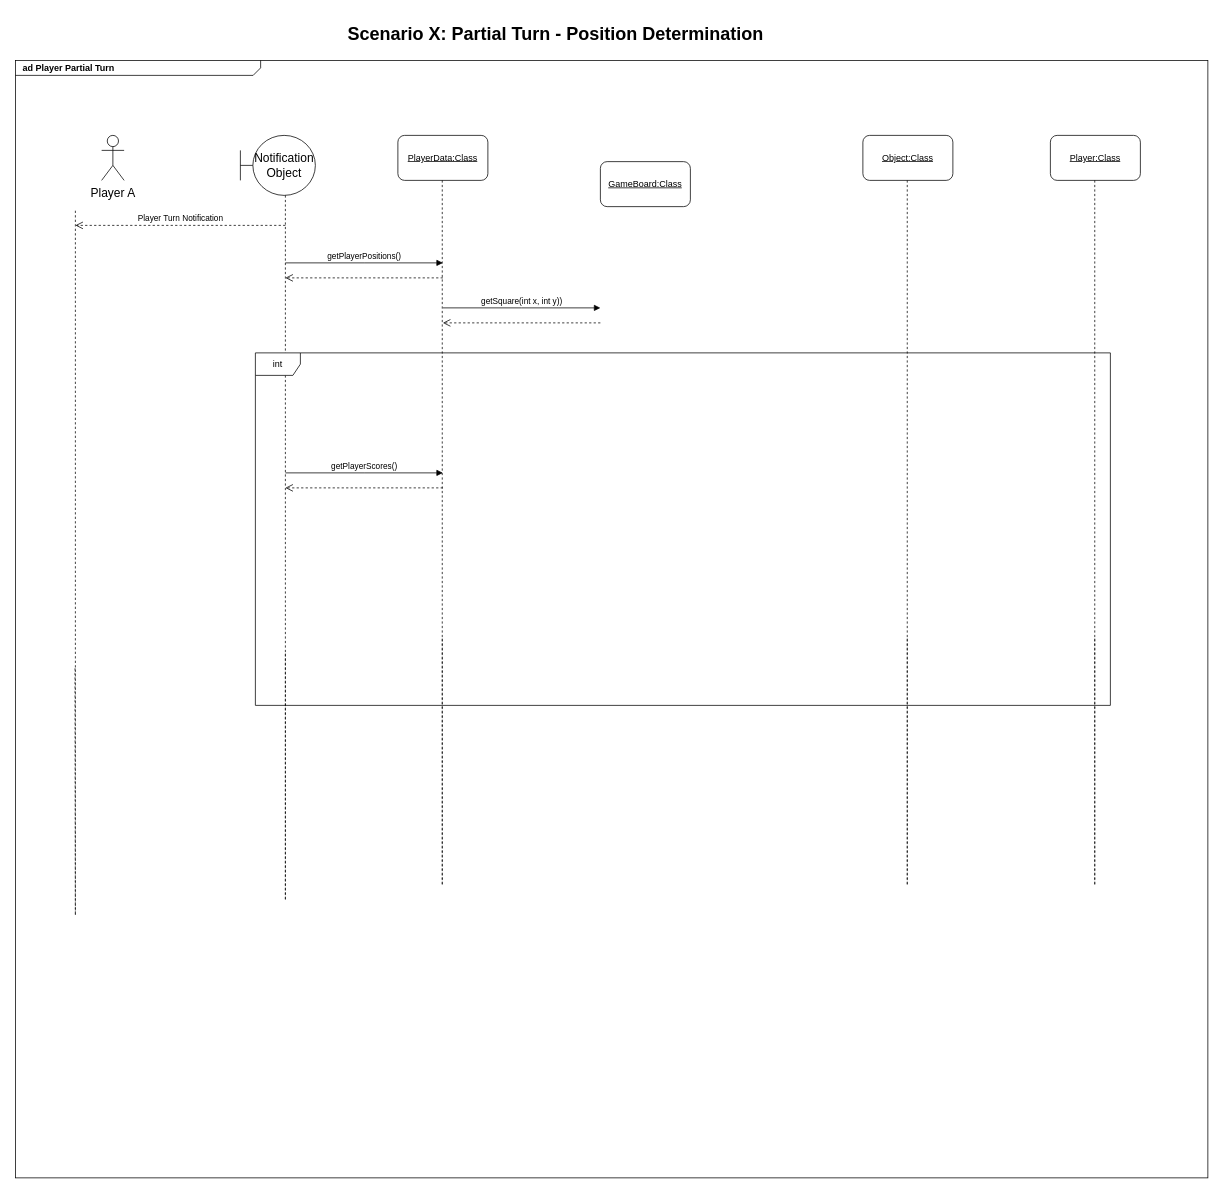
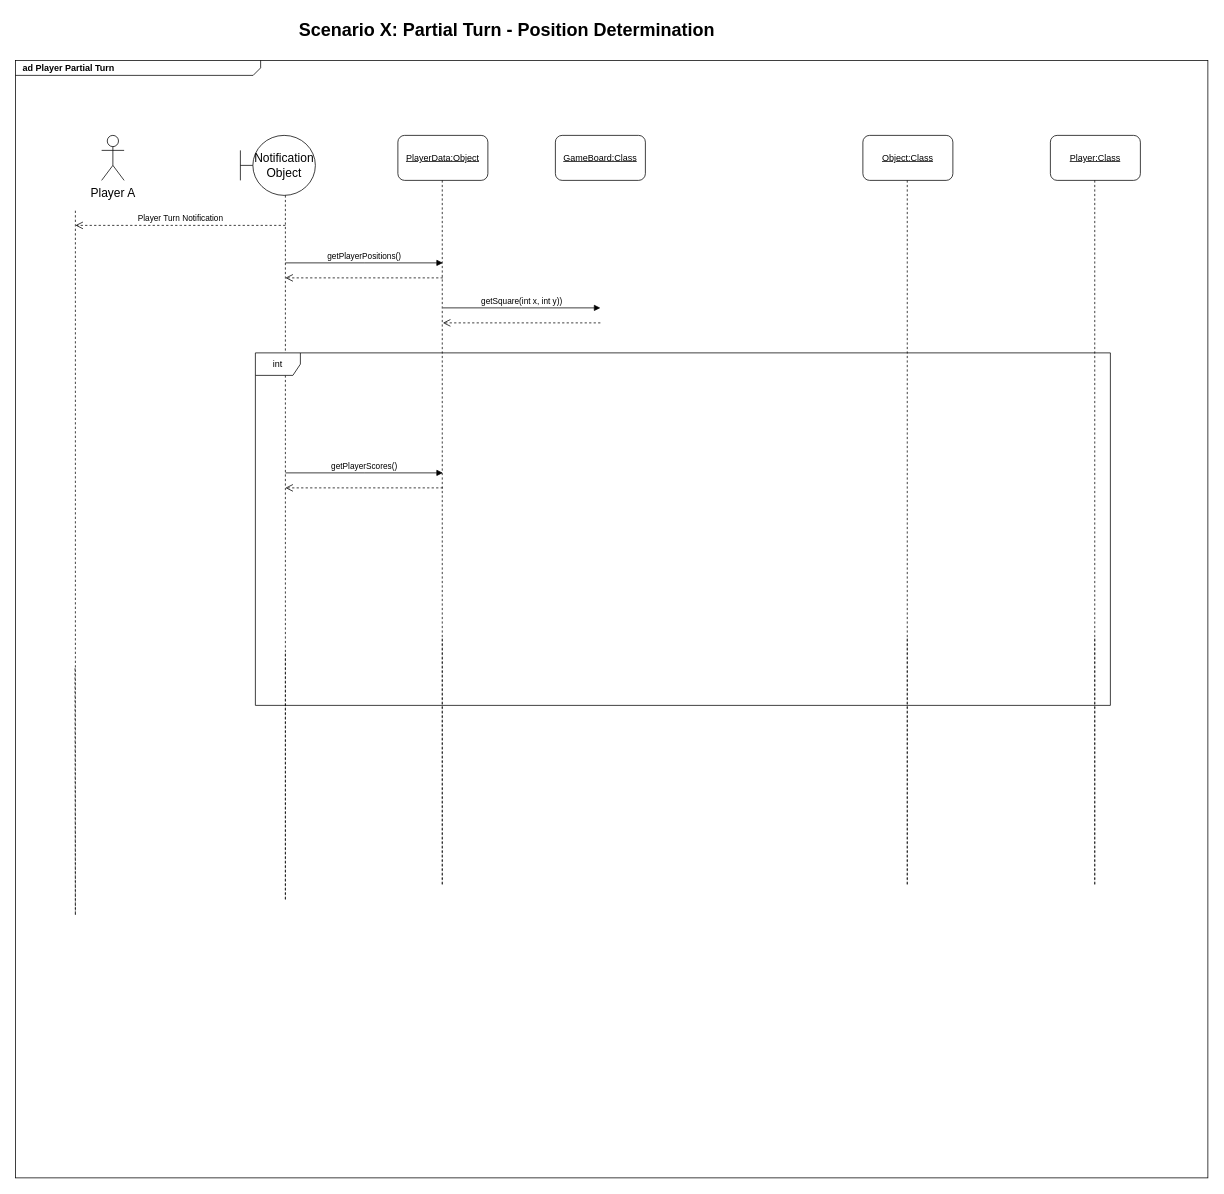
  <mxCell id="0" style=";html=1;" />
  <mxCell id="1" style=";html=1;" parent="0" />
  <mxCell id="2" value="&lt;p style=&quot;margin: 0px ; margin-top: 4px ; margin-left: 10px ; text-align: left&quot;&gt;&lt;b&gt;ad Player Partial Turn&lt;/b&gt;&lt;/p&gt;" style="html=1;strokeWidth=1;shape=mxgraph.sysml.package;html=1;overflow=fill;whiteSpace=wrap;fillColor=none;gradientColor=none;fontSize=12;align=center;labelX=327.64;" parent="1" vertex="1"><mxGeometry x="20" y="80" width="1590" height="1490" as="geometry" /></mxCell>
  <mxCell id="3" value="Notification Object" style="shape=umlBoundary;whiteSpace=wrap;html=1;fontSize=16;" parent="1" vertex="1"><mxGeometry x="320" y="180" width="100" height="80" as="geometry" /></mxCell>
  <mxCell id="4" value="Player A" style="shape=umlActor;html=1;verticalLabelPosition=bottom;verticalAlign=top;align=center;fontSize=16;" parent="1" vertex="1"><mxGeometry x="135" y="180" width="30" height="60" as="geometry" /></mxCell>
  <mxCell id="5" value="&lt;u&gt;Object:Class&lt;/u&gt;" style="rounded=1;whiteSpace=wrap;html=1;" vertex="1" parent="1"><mxGeometry x="1150" y="180" width="120" height="60" as="geometry" /></mxCell>
- <mxCell id="6" value="&lt;u&gt;PlayerData:Class&lt;/u&gt;" style="rounded=1;whiteSpace=wrap;html=1;" vertex="1" parent="1"><mxGeometry x="530" y="180" width="120" height="60" as="geometry" /></mxCell>
+ <mxCell id="6" value="&lt;u&gt;PlayerData:Object&lt;/u&gt;" style="rounded=1;whiteSpace=wrap;html=1;" vertex="1" parent="1"><mxGeometry x="530" y="180" width="120" height="60" as="geometry" /></mxCell>
  <mxCell id="7" value="&lt;u&gt;Player:Class&lt;/u&gt;" style="rounded=1;whiteSpace=wrap;html=1;" vertex="1" parent="1"><mxGeometry x="1400" y="180" width="120" height="60" as="geometry" /></mxCell>
- <mxCell id="8" value="&lt;u&gt;GameBoard:Class&lt;/u&gt;" style="rounded=1;whiteSpace=wrap;html=1;" vertex="1" parent="1"><mxGeometry x="800" y="215" width="120" height="60" as="geometry" /></mxCell>
- <mxCell id="9" value="Scenario X: Partial Turn - Position Determination" style="text;strokeColor=none;fillColor=none;html=1;fontSize=24;fontStyle=1;verticalAlign=middle;align=center;" vertex="1" parent="1"><mxGeometry x="455" y="25" width="570" height="40" as="geometry" /></mxCell>
+ <mxCell id="8" value="&lt;u&gt;GameBoard:Class&lt;/u&gt;" style="rounded=1;whiteSpace=wrap;html=1;" vertex="1" parent="1"><mxGeometry x="740" y="180" width="120" height="60" as="geometry" /></mxCell>
+ <mxCell id="9" value="Scenario X: Partial Turn - Position Determination" style="text;strokeColor=none;fillColor=none;html=1;fontSize=24;fontStyle=1;verticalAlign=middle;align=center;" vertex="1" parent="1"><mxGeometry x="390" y="20" width="570" height="40" as="geometry" /></mxCell>
  <mxCell id="10" value="" style="endArrow=none;dashed=1;html=1;rounded=0;movable=1;resizable=1;rotatable=1;deletable=1;editable=1;locked=0;connectable=1;exitX=0.05;exitY=0.544;exitDx=0;exitDy=0;exitPerimeter=0;" edge="1" parent="1" source="2"><mxGeometry width="50" height="50" relative="1" as="geometry"><mxPoint x="610" y="378.421" as="sourcePoint" /><mxPoint x="100" y="280" as="targetPoint" /><Array as="points"><mxPoint x="100" y="1220" /></Array></mxGeometry></mxCell>
  <mxCell id="11" value="" style="endArrow=none;dashed=1;html=1;rounded=0;movable=1;resizable=1;rotatable=1;deletable=1;editable=1;locked=0;connectable=1;exitX=0.05;exitY=0.544;exitDx=0;exitDy=0;exitPerimeter=0;" edge="1" parent="1"><mxGeometry width="50" height="50" relative="1" as="geometry"><mxPoint x="380" y="871" as="sourcePoint" /><mxPoint x="380" y="260" as="targetPoint" /><Array as="points"><mxPoint x="380" y="1200" /></Array></mxGeometry></mxCell>
  <mxCell id="12" value="" style="endArrow=none;dashed=1;html=1;rounded=0;movable=1;resizable=1;rotatable=1;deletable=1;editable=1;locked=0;connectable=1;exitX=0.05;exitY=0.544;exitDx=0;exitDy=0;exitPerimeter=0;" edge="1" parent="1"><mxGeometry width="50" height="50" relative="1" as="geometry"><mxPoint x="1459.17" y="851" as="sourcePoint" /><mxPoint x="1459.17" y="240" as="targetPoint" /><Array as="points"><mxPoint x="1459.17" y="1180" /></Array></mxGeometry></mxCell>
  <mxCell id="13" value="" style="endArrow=none;dashed=1;html=1;rounded=0;movable=1;resizable=1;rotatable=1;deletable=1;editable=1;locked=0;connectable=1;exitX=0.05;exitY=0.544;exitDx=0;exitDy=0;exitPerimeter=0;" edge="1" parent="1"><mxGeometry width="50" height="50" relative="1" as="geometry"><mxPoint x="1209.17" y="851" as="sourcePoint" /><mxPoint x="1209.17" y="240" as="targetPoint" /><Array as="points"><mxPoint x="1209.17" y="1180" /></Array></mxGeometry></mxCell>
  <mxCell id="14" value="" style="endArrow=none;dashed=1;html=1;rounded=0;movable=1;resizable=1;rotatable=1;deletable=1;editable=1;locked=0;connectable=1;exitX=0.05;exitY=0.544;exitDx=0;exitDy=0;exitPerimeter=0;" edge="1" parent="1"><mxGeometry width="50" height="50" relative="1" as="geometry"><mxPoint x="589.17" y="851" as="sourcePoint" /><mxPoint x="589.17" y="240" as="targetPoint" /><Array as="points"><mxPoint x="589.17" y="1180" /></Array></mxGeometry></mxCell>
  <mxCell id="15" value="Player Turn Notification" style="html=1;verticalAlign=bottom;endArrow=open;dashed=1;endSize=8;edgeStyle=elbowEdgeStyle;elbow=vertical;curved=0;rounded=0;" edge="1" parent="1"><mxGeometry relative="1" as="geometry"><mxPoint x="380" y="300" as="sourcePoint" /><mxPoint x="100" y="300" as="targetPoint" /></mxGeometry></mxCell>
  <mxCell id="16" value="getPlayerPositions()" style="html=1;verticalAlign=bottom;endArrow=block;edgeStyle=elbowEdgeStyle;elbow=vertical;curved=0;rounded=0;" edge="1" parent="1"><mxGeometry width="80" relative="1" as="geometry"><mxPoint x="380" y="350" as="sourcePoint" /><mxPoint x="590" y="350" as="targetPoint" /></mxGeometry></mxCell>
  <mxCell id="17" value="" style="html=1;verticalAlign=bottom;endArrow=open;dashed=1;endSize=8;edgeStyle=elbowEdgeStyle;elbow=vertical;curved=0;rounded=0;" edge="1" parent="1"><mxGeometry relative="1" as="geometry"><mxPoint x="590" y="370" as="sourcePoint" /><mxPoint x="380" y="370" as="targetPoint" /><Array as="points" /></mxGeometry></mxCell>
  <mxCell id="18" value="getPlayerScores()" style="html=1;verticalAlign=bottom;endArrow=block;edgeStyle=elbowEdgeStyle;elbow=vertical;curved=0;rounded=0;" edge="1" parent="1"><mxGeometry width="80" relative="1" as="geometry"><mxPoint x="380" y="630" as="sourcePoint" /><mxPoint x="590" y="630" as="targetPoint" /></mxGeometry></mxCell>
  <mxCell id="19" value="" style="html=1;verticalAlign=bottom;endArrow=open;dashed=1;endSize=8;edgeStyle=elbowEdgeStyle;elbow=vertical;curved=0;rounded=0;" edge="1" parent="1"><mxGeometry relative="1" as="geometry"><mxPoint x="590" y="650" as="sourcePoint" /><mxPoint x="380" y="650" as="targetPoint" /><Array as="points" /></mxGeometry></mxCell>
  <mxCell id="20" value="getSquare(int x, int y))" style="html=1;verticalAlign=bottom;endArrow=block;edgeStyle=elbowEdgeStyle;elbow=vertical;curved=0;rounded=0;" edge="1" parent="1"><mxGeometry width="80" relative="1" as="geometry"><mxPoint x="590" y="410" as="sourcePoint" /><mxPoint x="800" y="410" as="targetPoint" /></mxGeometry></mxCell>
  <mxCell id="21" value="" style="html=1;verticalAlign=bottom;endArrow=open;dashed=1;endSize=8;edgeStyle=elbowEdgeStyle;elbow=vertical;curved=0;rounded=0;" edge="1" parent="1"><mxGeometry relative="1" as="geometry"><mxPoint x="800" y="430" as="sourcePoint" /><mxPoint x="590" y="430" as="targetPoint" /><Array as="points" /></mxGeometry></mxCell>
  <mxCell id="22" value="int" style="shape=umlFrame;whiteSpace=wrap;html=1;pointerEvents=0;" vertex="1" parent="1"><mxGeometry x="340" y="470" width="1140" height="470" as="geometry" /></mxCell>
